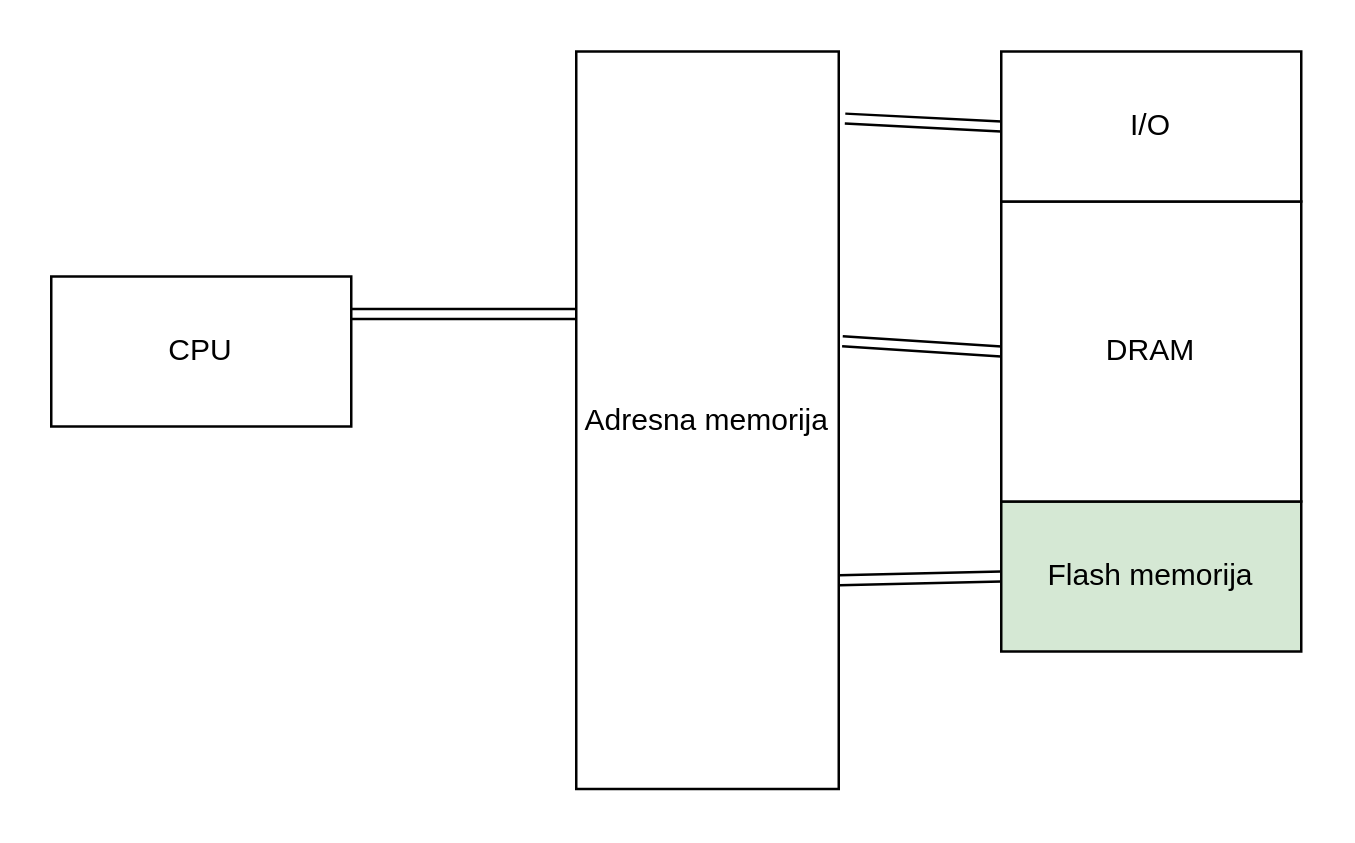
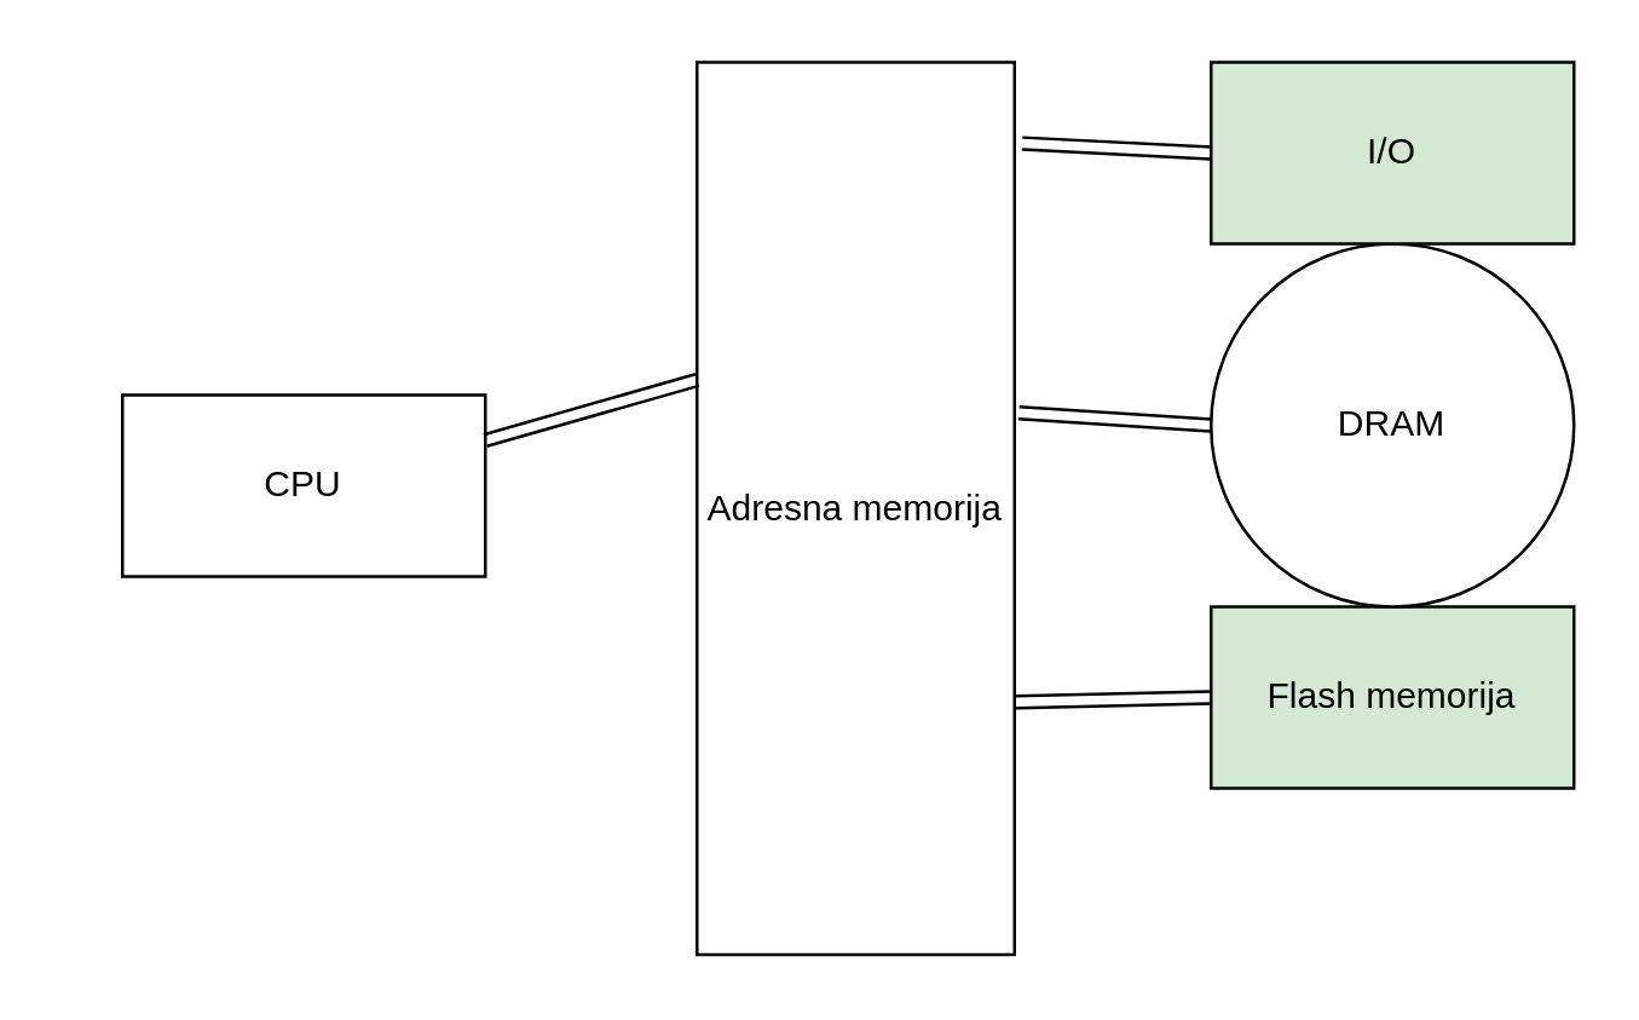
  <mxCell id="0" />
  <mxCell id="1" parent="0" />
- <mxCell id="2" value="CPU" style="rounded=0;whiteSpace=wrap;html=1;" parent="1" vertex="1"><mxGeometry y="110" width="120" height="60" as="geometry" x="20" /></mxCell>
+ <mxCell id="2" value="CPU" style="rounded=0;whiteSpace=wrap;html=1;" parent="1" vertex="1"><mxGeometry x="40" y="130" width="120" height="60" as="geometry" /></mxCell>
  <mxCell id="3" value="Flash memorija" style="rounded=0;whiteSpace=wrap;html=1;fillColor=#d5e8d4;" parent="1" vertex="1"><mxGeometry x="400" y="200" width="120" height="60" as="geometry" /></mxCell>
- <mxCell id="4" value="DRAM" style="rounded=0;whiteSpace=wrap;html=1;" parent="1" vertex="1"><mxGeometry x="400" y="80" width="120" height="120" as="geometry" /></mxCell>
- <mxCell id="5" value="I/O" style="rounded=0;whiteSpace=wrap;html=1;" parent="1" vertex="1"><mxGeometry x="400" y="20" width="120" height="60" as="geometry" /></mxCell>
+ <mxCell id="4" value="DRAM" style="ellipse;whiteSpace=wrap;html=1;" parent="1" vertex="1"><mxGeometry x="400" y="80" width="120" height="120" as="geometry" /></mxCell>
+ <mxCell id="5" value="I/O" style="rounded=0;whiteSpace=wrap;html=1;fillColor=#d5e8d4;" parent="1" vertex="1"><mxGeometry x="400" y="20" width="120" height="60" as="geometry" /></mxCell>
  <mxCell id="6" value="Adresna memorija" style="rounded=0;whiteSpace=wrap;html=1;direction=south;" parent="1" vertex="1"><mxGeometry x="230" y="20" width="105" height="295" as="geometry" /></mxCell>
  <mxCell id="7" value="" style="shape=link;html=1;exitX=1;exitY=0.25;exitDx=0;exitDy=0;entryX=0.356;entryY=1;entryDx=0;entryDy=0;entryPerimeter=0;" parent="1" source="2" target="6" edge="1"><mxGeometry width="100" relative="1" as="geometry"><mxPoint x="130" y="230" as="sourcePoint" /><mxPoint x="200" y="110" as="targetPoint" /></mxGeometry></mxCell>
  <mxCell id="8" value="" style="shape=link;html=1;exitX=0.091;exitY=-0.024;exitDx=0;exitDy=0;exitPerimeter=0;entryX=0;entryY=0.5;entryDx=0;entryDy=0;" parent="1" source="6" target="5" edge="1"><mxGeometry width="100" relative="1" as="geometry"><mxPoint x="310" y="70" as="sourcePoint" /><mxPoint x="410" y="70" as="targetPoint" /></mxGeometry></mxCell>
  <mxCell id="9" value="" style="shape=link;html=1;exitX=0.393;exitY=-0.014;exitDx=0;exitDy=0;exitPerimeter=0;entryX=0;entryY=0.5;entryDx=0;entryDy=0;" parent="1" source="6" target="4" edge="1"><mxGeometry width="100" relative="1" as="geometry"><mxPoint x="350" y="140" as="sourcePoint" /><mxPoint x="450" y="140" as="targetPoint" /></mxGeometry></mxCell>
  <mxCell id="10" value="" style="shape=link;html=1;exitX=0.717;exitY=-0.003;exitDx=0;exitDy=0;exitPerimeter=0;entryX=0;entryY=0.5;entryDx=0;entryDy=0;" parent="1" source="6" target="3" edge="1"><mxGeometry width="100" relative="1" as="geometry"><mxPoint x="360" y="230" as="sourcePoint" /><mxPoint x="460" y="230" as="targetPoint" /></mxGeometry></mxCell>
